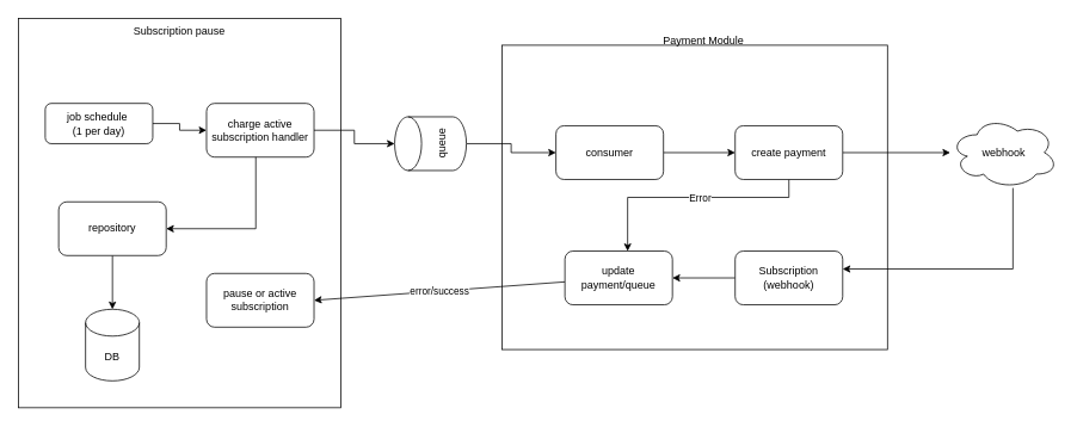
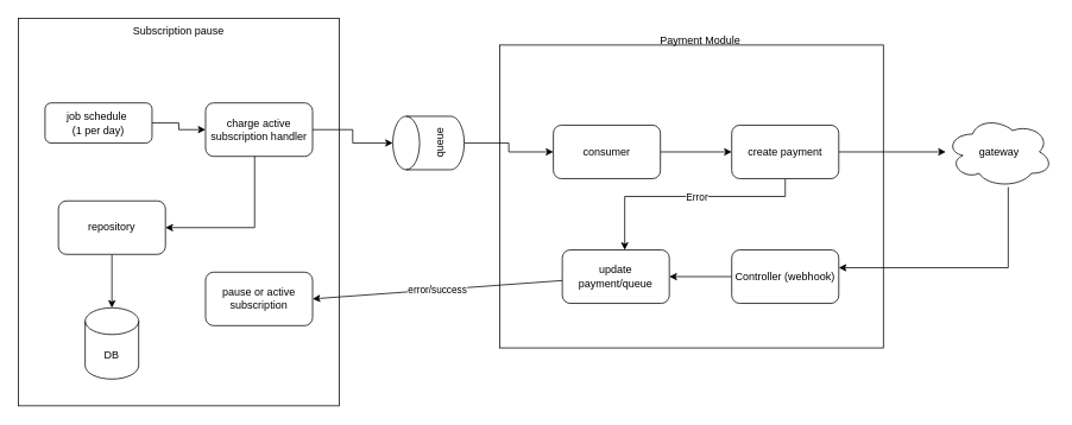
  <mxCell id="0" />
  <mxCell id="1" parent="0" />
  <mxCell id="2" value="" style="rounded=0;whiteSpace=wrap;html=1;" parent="1" vertex="1"><mxGeometry x="560" y="50" width="430" height="340" as="geometry" /></mxCell>
  <mxCell id="3" value="" style="rounded=0;whiteSpace=wrap;html=1;" parent="1" vertex="1"><mxGeometry x="20" y="20" width="360" height="435" as="geometry" /></mxCell>
  <mxCell id="4" style="edgeStyle=orthogonalEdgeStyle;rounded=0;orthogonalLoop=1;jettySize=auto;html=1;exitX=0.5;exitY=1;exitDx=0;exitDy=0;" parent="1" edge="1"><mxGeometry relative="1" as="geometry"><mxPoint x="810" y="130" as="sourcePoint" /></mxGeometry></mxCell>
  <mxCell id="5" value="charge active subscription handler" style="rounded=1;whiteSpace=wrap;html=1;" parent="1" vertex="1"><mxGeometry x="230" y="115" width="120" height="60" as="geometry" /></mxCell>
  <mxCell id="6" style="edgeStyle=orthogonalEdgeStyle;rounded=0;orthogonalLoop=1;jettySize=auto;html=1;" parent="1" source="7" target="5" edge="1"><mxGeometry relative="1" as="geometry" /></mxCell>
  <mxCell id="7" value="&lt;div&gt;job schedule&amp;nbsp;&lt;/div&gt;&lt;div&gt;(1 per day)&lt;/div&gt;" style="rounded=1;whiteSpace=wrap;html=1;" parent="1" vertex="1"><mxGeometry x="50" y="115" width="120" height="45" as="geometry" /></mxCell>
  <mxCell id="8" style="edgeStyle=orthogonalEdgeStyle;rounded=0;orthogonalLoop=1;jettySize=auto;html=1;entryX=0;entryY=0.5;entryDx=0;entryDy=0;" parent="1" source="9" target="12" edge="1"><mxGeometry relative="1" as="geometry" /></mxCell>
  <mxCell id="9" value="queue" style="shape=cylinder3;whiteSpace=wrap;html=1;boundedLbl=1;backgroundOutline=1;size=15;rotation=-90;" parent="1" vertex="1"><mxGeometry x="450" y="120" width="60" height="80" as="geometry" /></mxCell>
  <mxCell id="10" style="edgeStyle=orthogonalEdgeStyle;rounded=0;orthogonalLoop=1;jettySize=auto;html=1;" parent="1" source="5" target="9" edge="1"><mxGeometry relative="1" as="geometry"><mxPoint x="380" y="170" as="targetPoint" /></mxGeometry></mxCell>
  <mxCell id="11" style="edgeStyle=orthogonalEdgeStyle;rounded=0;orthogonalLoop=1;jettySize=auto;html=1;entryX=0;entryY=0.5;entryDx=0;entryDy=0;" parent="1" source="12" target="16" edge="1"><mxGeometry relative="1" as="geometry" /></mxCell>
  <mxCell id="12" value="consumer" style="rounded=1;whiteSpace=wrap;html=1;" parent="1" vertex="1"><mxGeometry x="620" y="140" width="120" height="60" as="geometry" /></mxCell>
  <mxCell id="13" value="" style="edgeStyle=orthogonalEdgeStyle;rounded=0;orthogonalLoop=1;jettySize=auto;html=1;" parent="1" source="16" target="20" edge="1"><mxGeometry relative="1" as="geometry" /></mxCell>
  <mxCell id="14" style="edgeStyle=orthogonalEdgeStyle;rounded=0;orthogonalLoop=1;jettySize=auto;html=1;" parent="1" source="16" target="24" edge="1"><mxGeometry relative="1" as="geometry"><Array as="points"><mxPoint x="880" y="220" /><mxPoint x="700" y="220" /></Array></mxGeometry></mxCell>
  <mxCell id="15" value="Error" style="edgeLabel;html=1;align=center;verticalAlign=middle;resizable=0;points=[];" parent="14" vertex="1" connectable="0"><mxGeometry x="-0.096" y="1" relative="1" as="geometry"><mxPoint x="-2" y="-1" as="offset" /></mxGeometry></mxCell>
  <mxCell id="16" value="create payment" style="rounded=1;whiteSpace=wrap;html=1;" parent="1" vertex="1"><mxGeometry x="820" y="140" width="120" height="60" as="geometry" /></mxCell>
  <mxCell id="17" value="Subscription pause" style="text;html=1;align=center;verticalAlign=middle;whiteSpace=wrap;rounded=0;" parent="1" vertex="1"><mxGeometry x="125" y="20" width="150" height="30" as="geometry" /></mxCell>
  <mxCell id="18" value="Payment Module" style="text;html=1;align=center;verticalAlign=middle;whiteSpace=wrap;rounded=0;" parent="1" vertex="1"><mxGeometry x="710" y="30" width="150" height="30" as="geometry" /></mxCell>
  <mxCell id="19" value="" style="edgeStyle=orthogonalEdgeStyle;rounded=0;orthogonalLoop=1;jettySize=auto;html=1;" parent="1" source="20" target="22" edge="1"><mxGeometry relative="1" as="geometry"><Array as="points"><mxPoint x="1130" y="300" /></Array></mxGeometry></mxCell>
- <mxCell id="20" value="webhook" style="ellipse;shape=cloud;whiteSpace=wrap;html=1;rounded=1;" parent="1" vertex="1"><mxGeometry x="1060" y="130" width="120" height="80" as="geometry" /></mxCell>
+ <mxCell id="20" value="gateway" style="ellipse;shape=cloud;whiteSpace=wrap;html=1;rounded=1;" parent="1" vertex="1"><mxGeometry x="1060" y="130" width="120" height="80" as="geometry" /></mxCell>
  <mxCell id="21" value="" style="edgeStyle=orthogonalEdgeStyle;rounded=0;orthogonalLoop=1;jettySize=auto;html=1;" parent="1" source="22" target="24" edge="1"><mxGeometry relative="1" as="geometry" /></mxCell>
- <mxCell id="22" value="Subscription (webhook)" style="whiteSpace=wrap;html=1;rounded=1;" parent="1" vertex="1"><mxGeometry x="820" y="280" width="120" height="60" as="geometry" /></mxCell>
+ <mxCell id="22" value="Controller (webhook)" style="whiteSpace=wrap;html=1;rounded=1;" parent="1" vertex="1"><mxGeometry x="820" y="280" width="120" height="60" as="geometry" /></mxCell>
  <mxCell id="23" value="error/success" style="rounded=0;orthogonalLoop=1;jettySize=auto;html=1;entryX=1;entryY=0.5;entryDx=0;entryDy=0;" parent="1" source="24" target="29" edge="1"><mxGeometry relative="1" as="geometry" /></mxCell>
  <mxCell id="24" value="update payment/queue" style="whiteSpace=wrap;html=1;rounded=1;" parent="1" vertex="1"><mxGeometry x="630" y="280" width="120" height="60" as="geometry" /></mxCell>
  <mxCell id="25" value="DB" style="shape=cylinder3;whiteSpace=wrap;html=1;boundedLbl=1;backgroundOutline=1;size=15;" parent="1" vertex="1"><mxGeometry x="95" y="345" width="60" height="80" as="geometry" /></mxCell>
  <mxCell id="26" style="edgeStyle=orthogonalEdgeStyle;rounded=0;orthogonalLoop=1;jettySize=auto;html=1;" parent="1" source="28" target="25" edge="1"><mxGeometry relative="1" as="geometry" /></mxCell>
  <mxCell id="27" value="" style="edgeStyle=orthogonalEdgeStyle;rounded=0;orthogonalLoop=1;jettySize=auto;html=1;" parent="1" source="5" target="28" edge="1"><mxGeometry relative="1" as="geometry"><mxPoint x="290" y="195" as="sourcePoint" /><mxPoint x="290" y="365" as="targetPoint" /><Array as="points"><mxPoint x="285" y="255" /></Array></mxGeometry></mxCell>
  <mxCell id="28" value="repository" style="rounded=1;whiteSpace=wrap;html=1;" parent="1" vertex="1"><mxGeometry x="65" y="225" width="120" height="60" as="geometry" /></mxCell>
  <mxCell id="29" value="pause or active subscription" style="whiteSpace=wrap;html=1;rounded=1;" parent="1" vertex="1"><mxGeometry x="230" y="305" width="120" height="60" as="geometry" /></mxCell>
